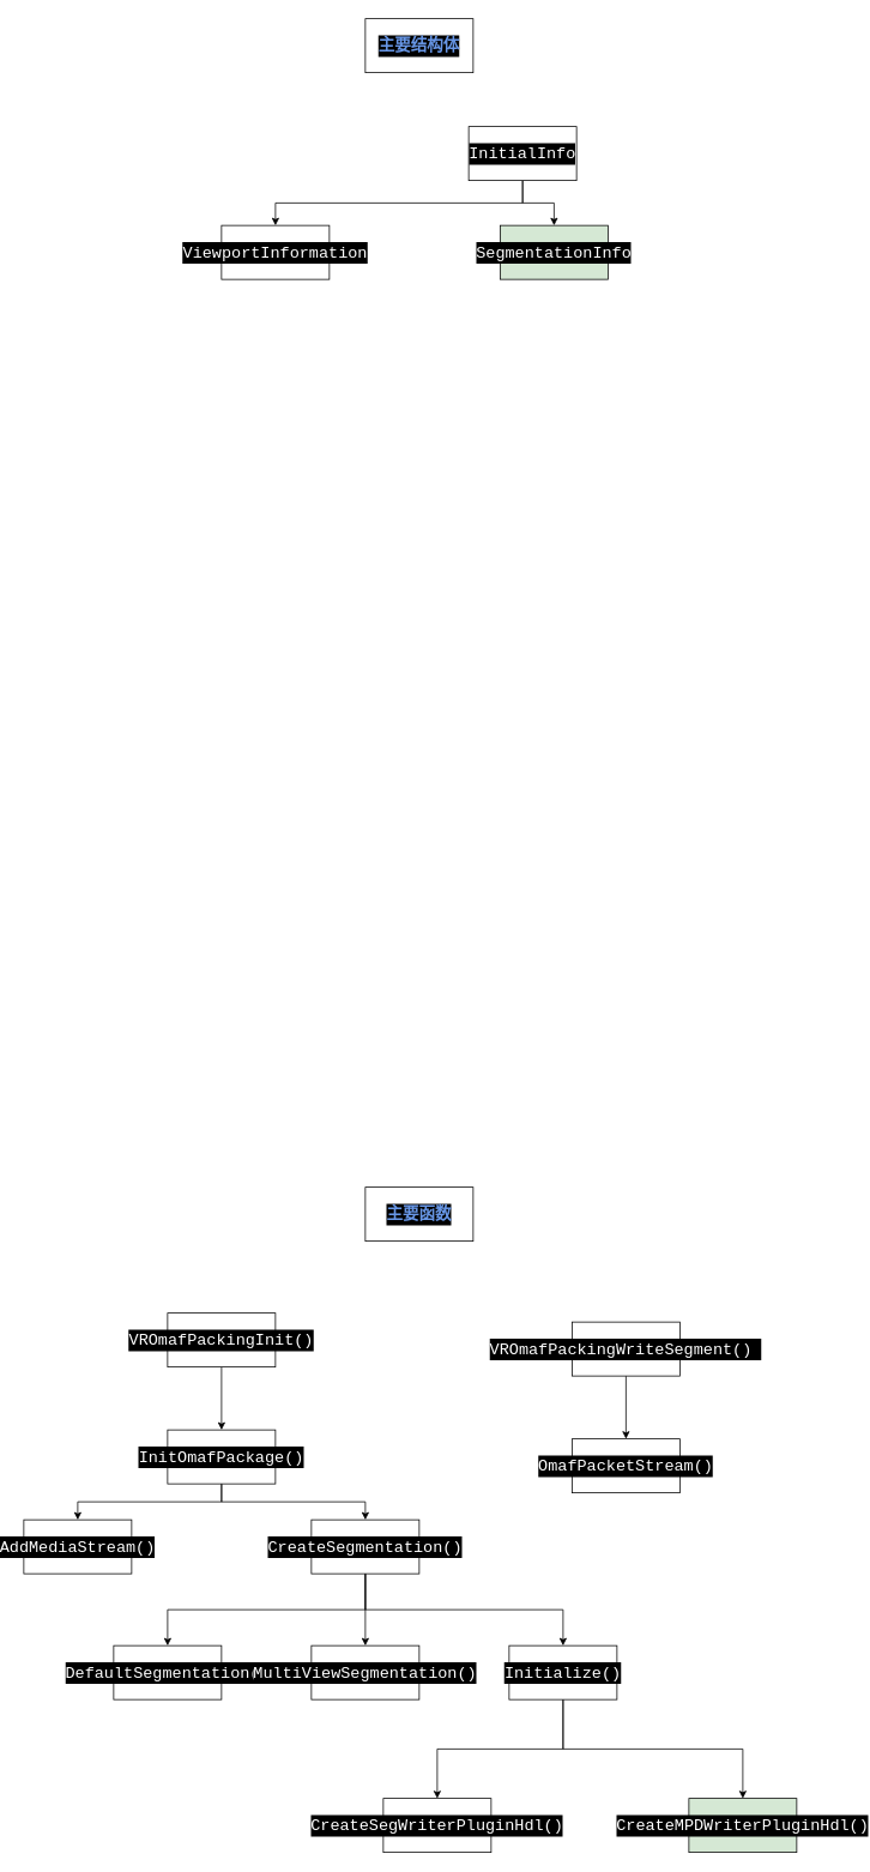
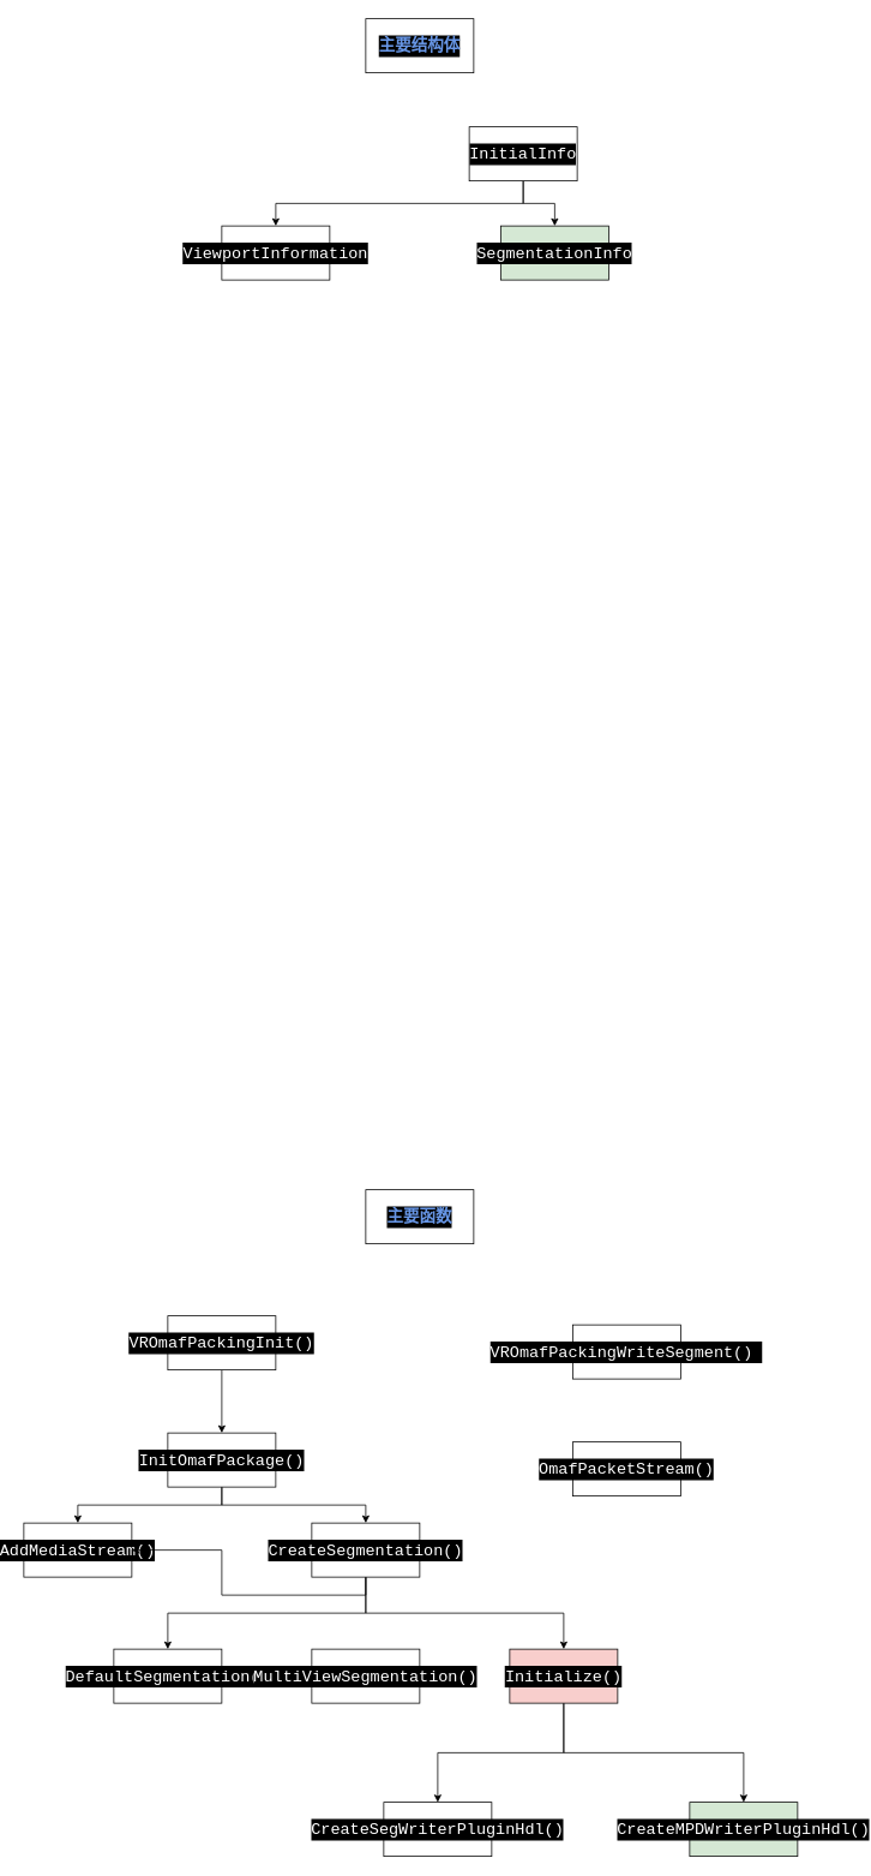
  <mxCell id="0" />
  <mxCell id="1" parent="0" />
  <mxCell id="2" value="&lt;div style=&quot;color: rgb(255, 255, 255); background-color: rgb(0, 0, 0); font-family: Consolas, &amp;quot;Courier New&amp;quot;, monospace; font-size: 18px; line-height: 24px;&quot;&gt;&lt;span style=&quot;color: #6796e6;font-weight: bold;&quot;&gt;主要结构体&lt;/span&gt;&lt;/div&gt;" style="whiteSpace=wrap;html=1;" vertex="1" parent="1"><mxGeometry x="400" y="20" width="120" height="60" as="geometry" /></mxCell>
  <mxCell id="3" value="&lt;div style=&quot;color: rgb(255, 255, 255); background-color: rgb(0, 0, 0); font-family: Consolas, &amp;quot;Courier New&amp;quot;, monospace; font-size: 18px; line-height: 24px;&quot;&gt;&lt;span style=&quot;color: #6796e6;font-weight: bold;&quot;&gt;主要函数&lt;/span&gt;&lt;/div&gt;" style="whiteSpace=wrap;html=1;" vertex="1" parent="1"><mxGeometry x="400" y="1320" width="120" height="60" as="geometry" /></mxCell>
  <mxCell id="4" style="edgeStyle=orthogonalEdgeStyle;rounded=0;orthogonalLoop=1;jettySize=auto;html=1;exitX=0.5;exitY=1;exitDx=0;exitDy=0;entryX=0.5;entryY=0;entryDx=0;entryDy=0;" edge="1" parent="1" source="6" target="7"><mxGeometry relative="1" as="geometry" /></mxCell>
  <mxCell id="5" style="edgeStyle=orthogonalEdgeStyle;rounded=0;orthogonalLoop=1;jettySize=auto;html=1;exitX=0.5;exitY=1;exitDx=0;exitDy=0;" edge="1" parent="1" source="6" target="8"><mxGeometry relative="1" as="geometry" /></mxCell>
  <mxCell id="6" value="&lt;div style=&quot;color: rgb(255, 255, 255); background-color: rgb(0, 0, 0); font-family: Consolas, &amp;quot;Courier New&amp;quot;, monospace; font-size: 18px; line-height: 24px;&quot;&gt;InitialInfo&lt;/div&gt;" style="whiteSpace=wrap;html=1;" vertex="1" parent="1"><mxGeometry x="515" y="140" width="120" height="60" as="geometry" /></mxCell>
  <mxCell id="7" value="&lt;div style=&quot;color: rgb(255, 255, 255); background-color: rgb(0, 0, 0); font-family: Consolas, &amp;quot;Courier New&amp;quot;, monospace; font-size: 18px; line-height: 24px;&quot;&gt;ViewportInformation&lt;/div&gt;" style="whiteSpace=wrap;html=1;" vertex="1" parent="1"><mxGeometry x="240" y="250" width="120" height="60" as="geometry" /></mxCell>
  <mxCell id="8" value="&lt;div style=&quot;color: rgb(255, 255, 255); background-color: rgb(0, 0, 0); font-family: Consolas, &amp;quot;Courier New&amp;quot;, monospace; font-size: 18px; line-height: 24px;&quot;&gt;SegmentationInfo&lt;/div&gt;" style="whiteSpace=wrap;html=1;fillColor=#d5e8d4;" vertex="1" parent="1"><mxGeometry x="550" y="250" width="120" height="60" as="geometry" /></mxCell>
  <mxCell id="9" style="edgeStyle=orthogonalEdgeStyle;rounded=0;orthogonalLoop=1;jettySize=auto;html=1;" edge="1" parent="1" source="10" target="13"><mxGeometry relative="1" as="geometry" /></mxCell>
  <mxCell id="10" value="&lt;div style=&quot;color: rgb(255, 255, 255); background-color: rgb(0, 0, 0); font-family: Consolas, &amp;quot;Courier New&amp;quot;, monospace; font-size: 18px; line-height: 24px;&quot;&gt;VROmafPackingInit()&lt;/div&gt;" style="whiteSpace=wrap;html=1;" vertex="1" parent="1"><mxGeometry x="180" y="1460" width="120" height="60" as="geometry" /></mxCell>
  <mxCell id="11" style="edgeStyle=orthogonalEdgeStyle;rounded=0;orthogonalLoop=1;jettySize=auto;html=1;exitX=0.5;exitY=1;exitDx=0;exitDy=0;" edge="1" parent="1" source="13" target="14"><mxGeometry relative="1" as="geometry" /></mxCell>
  <mxCell id="12" style="edgeStyle=orthogonalEdgeStyle;rounded=0;orthogonalLoop=1;jettySize=auto;html=1;exitX=0.5;exitY=1;exitDx=0;exitDy=0;" edge="1" parent="1" source="13" target="18"><mxGeometry relative="1" as="geometry" /></mxCell>
  <mxCell id="13" value="&lt;div style=&quot;color: rgb(255, 255, 255); background-color: rgb(0, 0, 0); font-family: Consolas, &amp;quot;Courier New&amp;quot;, monospace; font-size: 18px; line-height: 24px;&quot;&gt;InitOmafPackage()&lt;/div&gt;" style="whiteSpace=wrap;html=1;" vertex="1" parent="1"><mxGeometry x="180" y="1590" width="120" height="60" as="geometry" /></mxCell>
  <mxCell id="14" value="&lt;div style=&quot;color: rgb(255, 255, 255); background-color: rgb(0, 0, 0); font-family: Consolas, &amp;quot;Courier New&amp;quot;, monospace; font-size: 18px; line-height: 24px;&quot;&gt;AddMediaStream()&lt;/div&gt;" style="whiteSpace=wrap;html=1;" vertex="1" parent="1"><mxGeometry x="20" y="1690" width="120" height="60" as="geometry" /></mxCell>
  <mxCell id="15" style="edgeStyle=orthogonalEdgeStyle;rounded=0;orthogonalLoop=1;jettySize=auto;html=1;exitX=0.5;exitY=1;exitDx=0;exitDy=0;" edge="1" parent="1" source="18" target="22"><mxGeometry relative="1" as="geometry" /></mxCell>
- <mxCell id="16" style="edgeStyle=orthogonalEdgeStyle;rounded=0;orthogonalLoop=1;jettySize=auto;html=1;exitX=0.5;exitY=1;exitDx=0;exitDy=0;entryX=0.5;entryY=0;entryDx=0;entryDy=0;" edge="1" parent="1" source="18" target="23"><mxGeometry relative="1" as="geometry" /></mxCell>
+ <mxCell id="16" style="edgeStyle=orthogonalEdgeStyle;rounded=0;orthogonalLoop=1;jettySize=auto;html=1;exitX=0.5;exitY=1;exitDx=0;exitDy=0;" edge="1" parent="1" source="18" target="14"><mxGeometry relative="1" as="geometry" /></mxCell>
  <mxCell id="17" style="edgeStyle=orthogonalEdgeStyle;rounded=0;orthogonalLoop=1;jettySize=auto;html=1;exitX=0.5;exitY=1;exitDx=0;exitDy=0;" edge="1" parent="1" source="18" target="26"><mxGeometry relative="1" as="geometry"><mxPoint x="630" y="1820" as="targetPoint" /></mxGeometry></mxCell>
  <mxCell id="18" value="&lt;div style=&quot;color: rgb(255, 255, 255); background-color: rgb(0, 0, 0); font-family: Consolas, &amp;quot;Courier New&amp;quot;, monospace; font-size: 18px; line-height: 24px;&quot;&gt;CreateSegmentation()&lt;/div&gt;" style="whiteSpace=wrap;html=1;" vertex="1" parent="1"><mxGeometry x="340" y="1690" width="120" height="60" as="geometry" /></mxCell>
- <mxCell id="19" style="edgeStyle=orthogonalEdgeStyle;rounded=0;orthogonalLoop=1;jettySize=auto;html=1;exitX=0.5;exitY=1;exitDx=0;exitDy=0;" edge="1" parent="1" source="20" target="21"><mxGeometry relative="1" as="geometry" /></mxCell>
  <mxCell id="20" value="&lt;div style=&quot;color: rgb(255, 255, 255); background-color: rgb(0, 0, 0); font-family: Consolas, &amp;quot;Courier New&amp;quot;, monospace; font-size: 18px; line-height: 24px;&quot;&gt;VROmafPackingWriteSegment()&amp;nbsp;&lt;/div&gt;" style="whiteSpace=wrap;html=1;" vertex="1" parent="1"><mxGeometry x="630" y="1470" width="120" height="60" as="geometry" /></mxCell>
  <mxCell id="21" value="&lt;div style=&quot;color: rgb(255, 255, 255); background-color: rgb(0, 0, 0); font-family: Consolas, &amp;quot;Courier New&amp;quot;, monospace; font-size: 18px; line-height: 24px;&quot;&gt;OmafPacketStream()&lt;/div&gt;" style="whiteSpace=wrap;html=1;" vertex="1" parent="1"><mxGeometry x="630" y="1600" width="120" height="60" as="geometry" /></mxCell>
  <mxCell id="22" value="&lt;div style=&quot;color: rgb(255, 255, 255); background-color: rgb(0, 0, 0); font-family: Consolas, &amp;quot;Courier New&amp;quot;, monospace; font-size: 18px; line-height: 24px;&quot;&gt;DefaultSegmentation()&lt;/div&gt;" style="whiteSpace=wrap;html=1;" vertex="1" parent="1"><mxGeometry x="120" y="1830" width="120" height="60" as="geometry" /></mxCell>
  <mxCell id="23" value="&lt;div style=&quot;color: rgb(255, 255, 255); background-color: rgb(0, 0, 0); font-family: Consolas, &amp;quot;Courier New&amp;quot;, monospace; font-size: 18px; line-height: 24px;&quot;&gt;MultiViewSegmentation()&lt;/div&gt;" style="whiteSpace=wrap;html=1;" vertex="1" parent="1"><mxGeometry x="340" y="1830" width="120" height="60" as="geometry" /></mxCell>
  <mxCell id="24" style="edgeStyle=orthogonalEdgeStyle;rounded=0;orthogonalLoop=1;jettySize=auto;html=1;exitX=0.5;exitY=1;exitDx=0;exitDy=0;entryX=0.5;entryY=0;entryDx=0;entryDy=0;" edge="1" parent="1" source="26" target="27"><mxGeometry relative="1" as="geometry" /></mxCell>
  <mxCell id="25" style="edgeStyle=orthogonalEdgeStyle;rounded=0;orthogonalLoop=1;jettySize=auto;html=1;exitX=0.5;exitY=1;exitDx=0;exitDy=0;entryX=0.5;entryY=0;entryDx=0;entryDy=0;" edge="1" parent="1" source="26" target="28"><mxGeometry relative="1" as="geometry" /></mxCell>
- <mxCell id="26" value="&lt;div style=&quot;color: rgb(255, 255, 255); background-color: rgb(0, 0, 0); font-family: Consolas, &amp;quot;Courier New&amp;quot;, monospace; font-size: 18px; line-height: 24px;&quot;&gt;Initialize()&lt;/div&gt;" style="whiteSpace=wrap;html=1;" vertex="1" parent="1"><mxGeometry x="560" y="1830" width="120" height="60" as="geometry" /></mxCell>
+ <mxCell id="26" value="&lt;div style=&quot;color: rgb(255, 255, 255); background-color: rgb(0, 0, 0); font-family: Consolas, &amp;quot;Courier New&amp;quot;, monospace; font-size: 18px; line-height: 24px;&quot;&gt;Initialize()&lt;/div&gt;" style="whiteSpace=wrap;html=1;fillColor=#f8cecc;" vertex="1" parent="1"><mxGeometry x="560" y="1830" width="120" height="60" as="geometry" /></mxCell>
  <mxCell id="27" value="&lt;div style=&quot;color: rgb(255, 255, 255); background-color: rgb(0, 0, 0); font-family: Consolas, &amp;quot;Courier New&amp;quot;, monospace; font-size: 18px; line-height: 24px;&quot;&gt;CreateSegWriterPluginHdl()&lt;/div&gt;" style="whiteSpace=wrap;html=1;" vertex="1" parent="1"><mxGeometry x="420" y="2000" width="120" height="60" as="geometry" /></mxCell>
  <mxCell id="28" value="&lt;div style=&quot;color: rgb(255, 255, 255); background-color: rgb(0, 0, 0); font-family: Consolas, &amp;quot;Courier New&amp;quot;, monospace; font-size: 18px; line-height: 24px;&quot;&gt;CreateMPDWriterPluginHdl()&lt;/div&gt;" style="whiteSpace=wrap;html=1;fillColor=#d5e8d4;" vertex="1" parent="1"><mxGeometry x="760" y="2000" width="120" height="60" as="geometry" /></mxCell>
